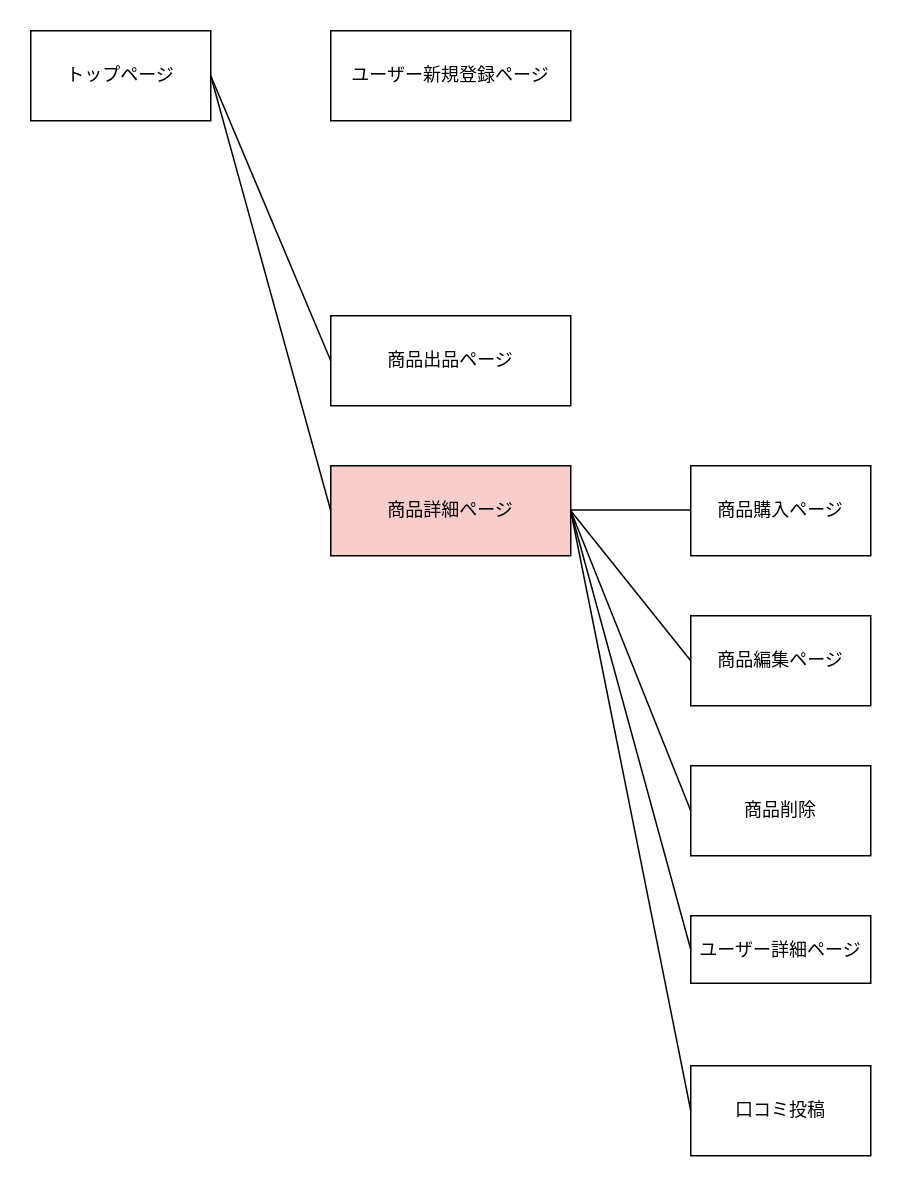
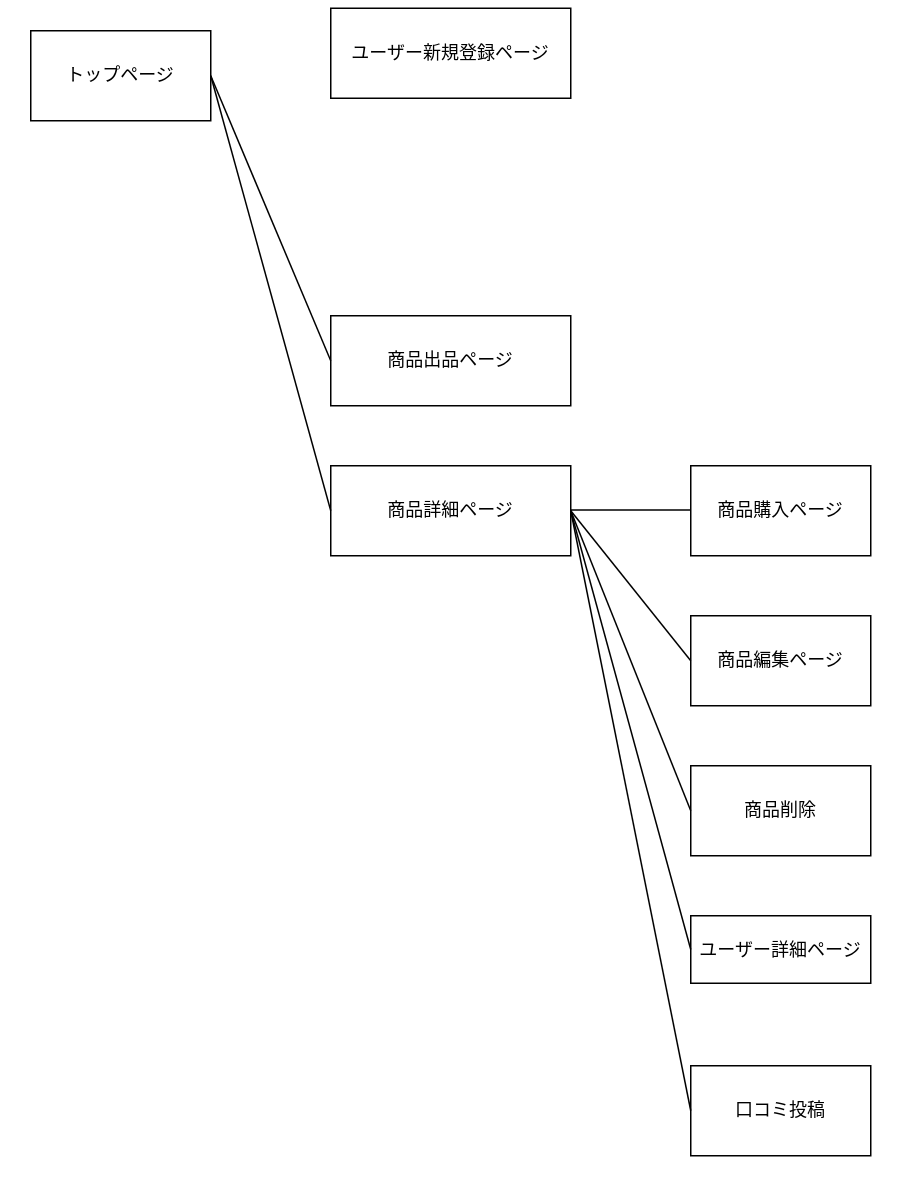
  <mxCell id="0" />
  <mxCell id="1" parent="0" />
  <mxCell id="2" value="トップページ" style="rounded=0;whiteSpace=wrap;html=1;" vertex="1" parent="1"><mxGeometry x="20" y="20" width="120" height="60" as="geometry" /></mxCell>
  <mxCell id="3" value="商品出品ページ" style="whiteSpace=wrap;html=1;rounded=0;" vertex="1" parent="1"><mxGeometry x="220" y="210" width="160" height="60" as="geometry" /></mxCell>
- <mxCell id="4" value="商品詳細ページ" style="whiteSpace=wrap;html=1;rounded=0;fillColor=#f8cecc;" vertex="1" parent="1"><mxGeometry x="220" y="310" width="160" height="60" as="geometry" /></mxCell>
+ <mxCell id="4" value="商品詳細ページ" style="whiteSpace=wrap;html=1;rounded=0;" vertex="1" parent="1"><mxGeometry x="220" y="310" width="160" height="60" as="geometry" /></mxCell>
  <mxCell id="5" value="商品購入ページ" style="whiteSpace=wrap;html=1;rounded=0;" vertex="1" parent="1"><mxGeometry x="460" y="310" width="120" height="60" as="geometry" /></mxCell>
  <mxCell id="6" value="商品削除" style="whiteSpace=wrap;html=1;rounded=0;" vertex="1" parent="1"><mxGeometry x="460" y="510" width="120" height="60" as="geometry" /></mxCell>
- <mxCell id="7" value="ユーザー新規登録ページ" style="whiteSpace=wrap;html=1;rounded=0;" vertex="1" parent="1"><mxGeometry x="220" y="20" width="160" height="60" as="geometry" /></mxCell>
+ <mxCell id="7" value="ユーザー新規登録ページ" style="whiteSpace=wrap;html=1;rounded=0;" vertex="1" parent="1"><mxGeometry x="220" y="5" width="160" height="60" as="geometry" /></mxCell>
  <mxCell id="8" value="" style="edgeStyle=none;html=1;endArrow=none;endFill=0;exitX=1;exitY=0.5;exitDx=0;exitDy=0;entryX=0;entryY=0.5;entryDx=0;entryDy=0;" edge="1" parent="1" target="3"><mxGeometry relative="1" as="geometry"><mxPoint x="140" y="50" as="sourcePoint" /><mxPoint x="220" y="140" as="targetPoint" /></mxGeometry></mxCell>
  <mxCell id="9" value="" style="edgeStyle=none;html=1;endArrow=none;endFill=0;exitX=1;exitY=0.5;exitDx=0;exitDy=0;entryX=0;entryY=0.5;entryDx=0;entryDy=0;" edge="1" parent="1" target="4"><mxGeometry relative="1" as="geometry"><mxPoint x="140" y="50" as="sourcePoint" /><mxPoint x="220" y="240" as="targetPoint" /></mxGeometry></mxCell>
  <mxCell id="10" value="商品編集ページ" style="whiteSpace=wrap;html=1;rounded=0;" vertex="1" parent="1"><mxGeometry x="460" y="410" width="120" height="60" as="geometry" /></mxCell>
  <mxCell id="11" value="" style="edgeStyle=none;html=1;endArrow=none;endFill=0;exitX=1;exitY=0.5;exitDx=0;exitDy=0;entryX=0;entryY=0.5;entryDx=0;entryDy=0;" edge="1" parent="1" target="10"><mxGeometry relative="1" as="geometry"><mxPoint x="380" y="340" as="sourcePoint" /><mxPoint x="460" y="630" as="targetPoint" /></mxGeometry></mxCell>
  <mxCell id="12" value="" style="edgeStyle=none;html=1;endArrow=none;endFill=0;" edge="1" parent="1"><mxGeometry relative="1" as="geometry"><mxPoint x="380" y="339.5" as="sourcePoint" /><mxPoint x="460" y="339.5" as="targetPoint" /></mxGeometry></mxCell>
  <mxCell id="13" value="" style="edgeStyle=none;html=1;endArrow=none;endFill=0;exitX=1;exitY=0.5;exitDx=0;exitDy=0;entryX=0;entryY=0.5;entryDx=0;entryDy=0;" edge="1" parent="1" target="6"><mxGeometry relative="1" as="geometry"><mxPoint x="380" y="340" as="sourcePoint" /><mxPoint x="460" y="440" as="targetPoint" /></mxGeometry></mxCell>
  <mxCell id="14" value="ユーザー詳細ページ" style="whiteSpace=wrap;html=1;rounded=0;" vertex="1" parent="1"><mxGeometry x="460" y="610" width="120" height="45" as="geometry" /></mxCell>
  <mxCell id="15" value="" style="edgeStyle=none;html=1;endArrow=none;endFill=0;exitX=1;exitY=0.5;exitDx=0;exitDy=0;entryX=0;entryY=0.5;entryDx=0;entryDy=0;" edge="1" parent="1" target="14"><mxGeometry relative="1" as="geometry"><mxPoint x="380" y="340" as="sourcePoint" /><mxPoint x="460" y="540" as="targetPoint" /></mxGeometry></mxCell>
  <mxCell id="16" value="口コミ投稿" style="whiteSpace=wrap;html=1;rounded=0;" vertex="1" parent="1"><mxGeometry x="460" y="710" width="120" height="60" as="geometry" /></mxCell>
  <mxCell id="17" value="" style="edgeStyle=none;html=1;endArrow=none;endFill=0;exitX=1;exitY=0.5;exitDx=0;exitDy=0;entryX=0;entryY=0.5;entryDx=0;entryDy=0;" edge="1" parent="1" target="16"><mxGeometry relative="1" as="geometry"><mxPoint x="380" y="340" as="sourcePoint" /><mxPoint x="460" y="640" as="targetPoint" /></mxGeometry></mxCell>
